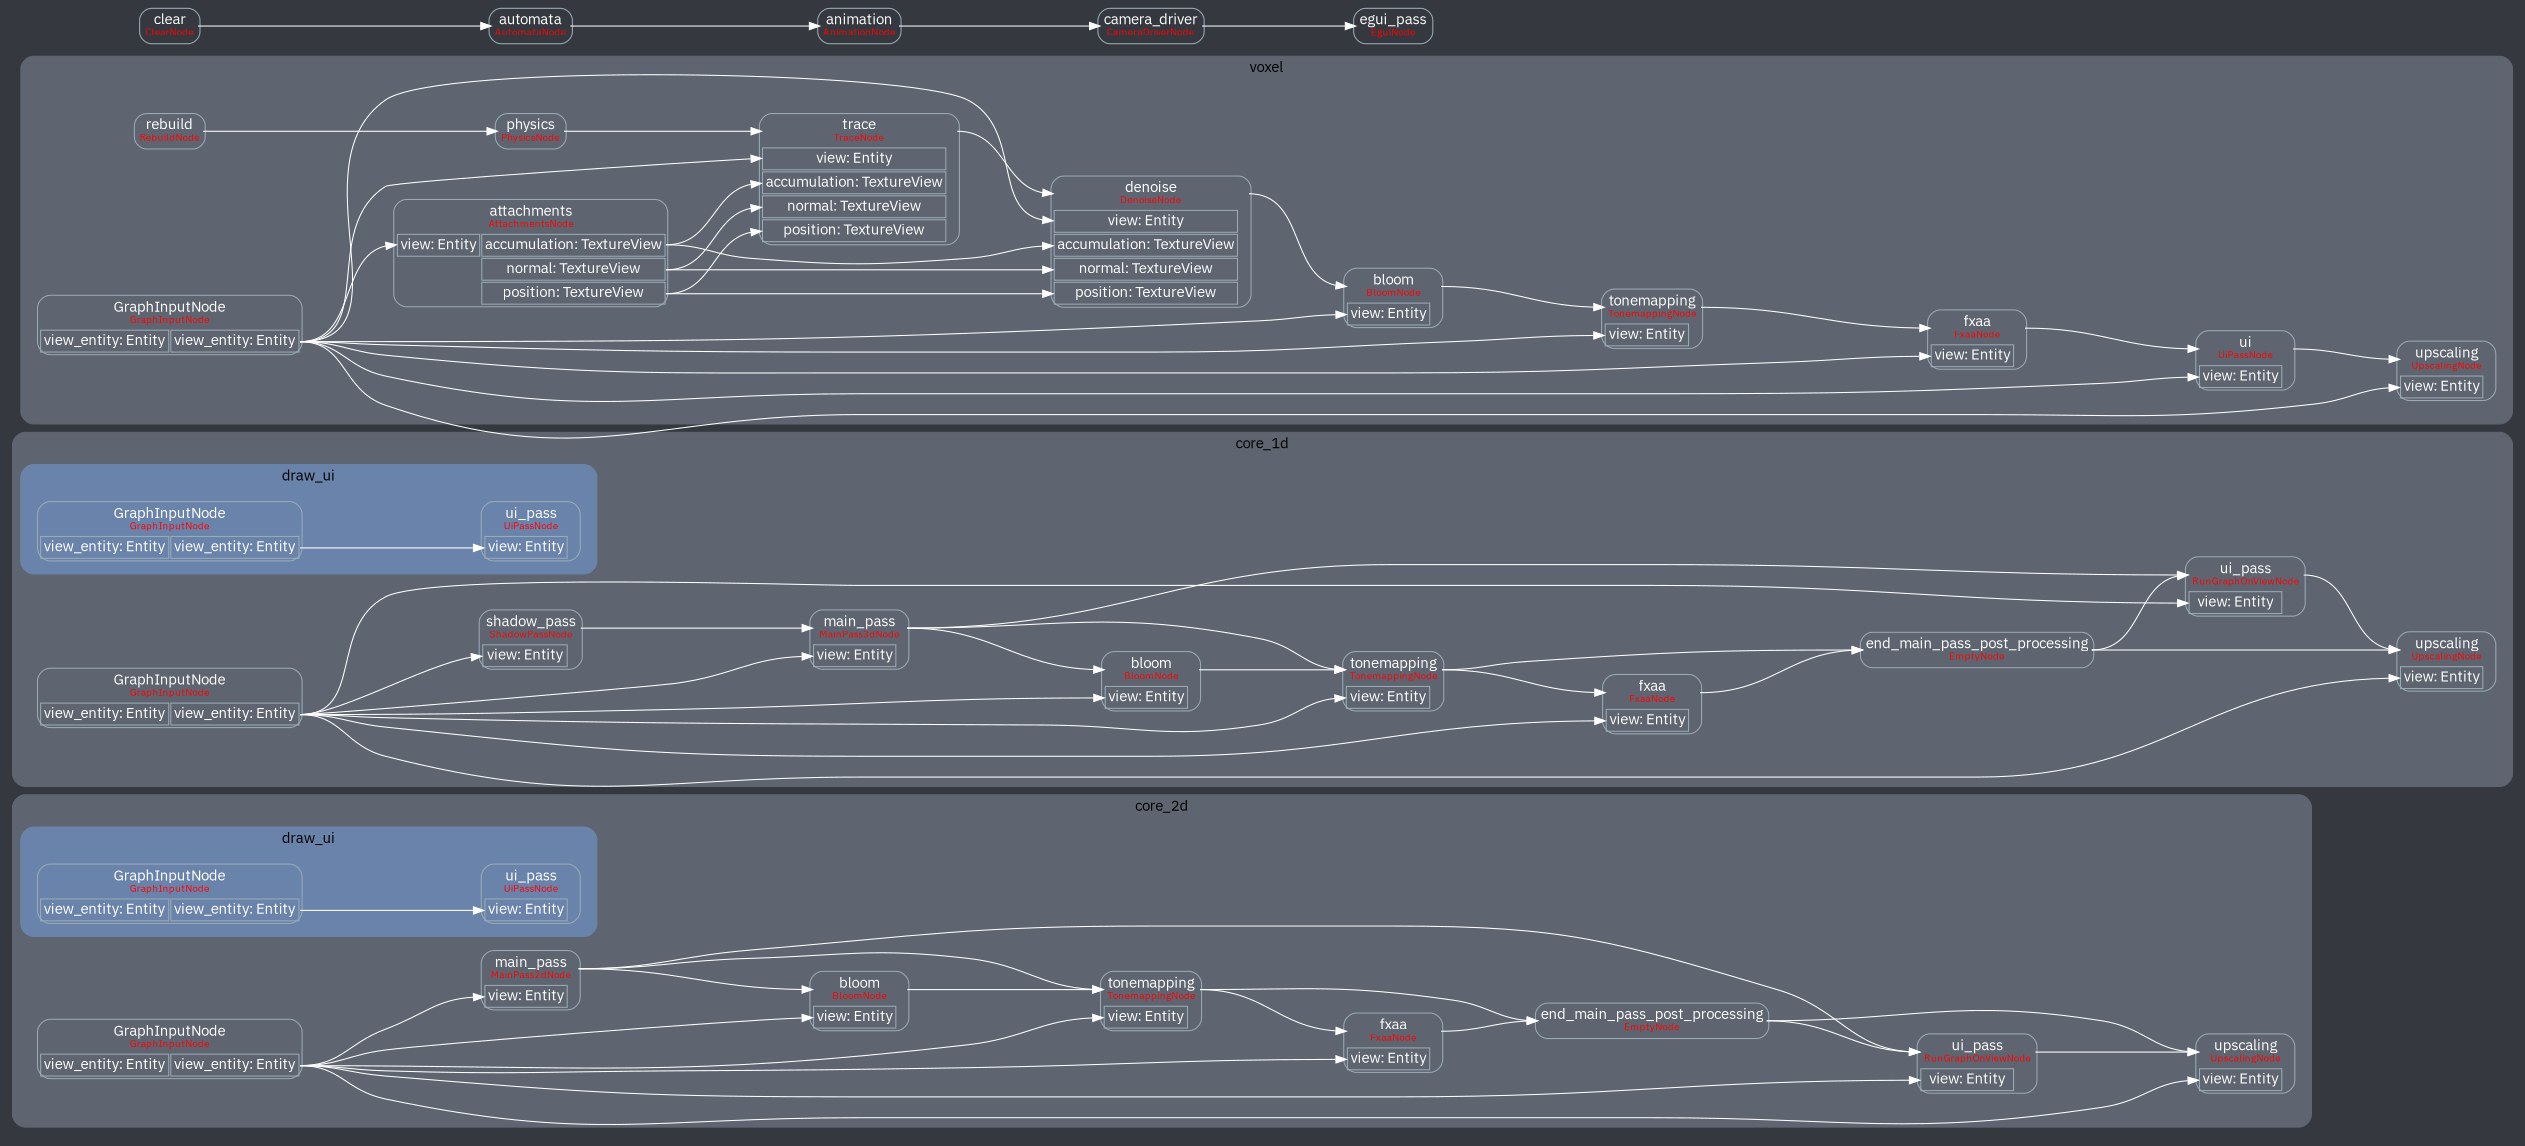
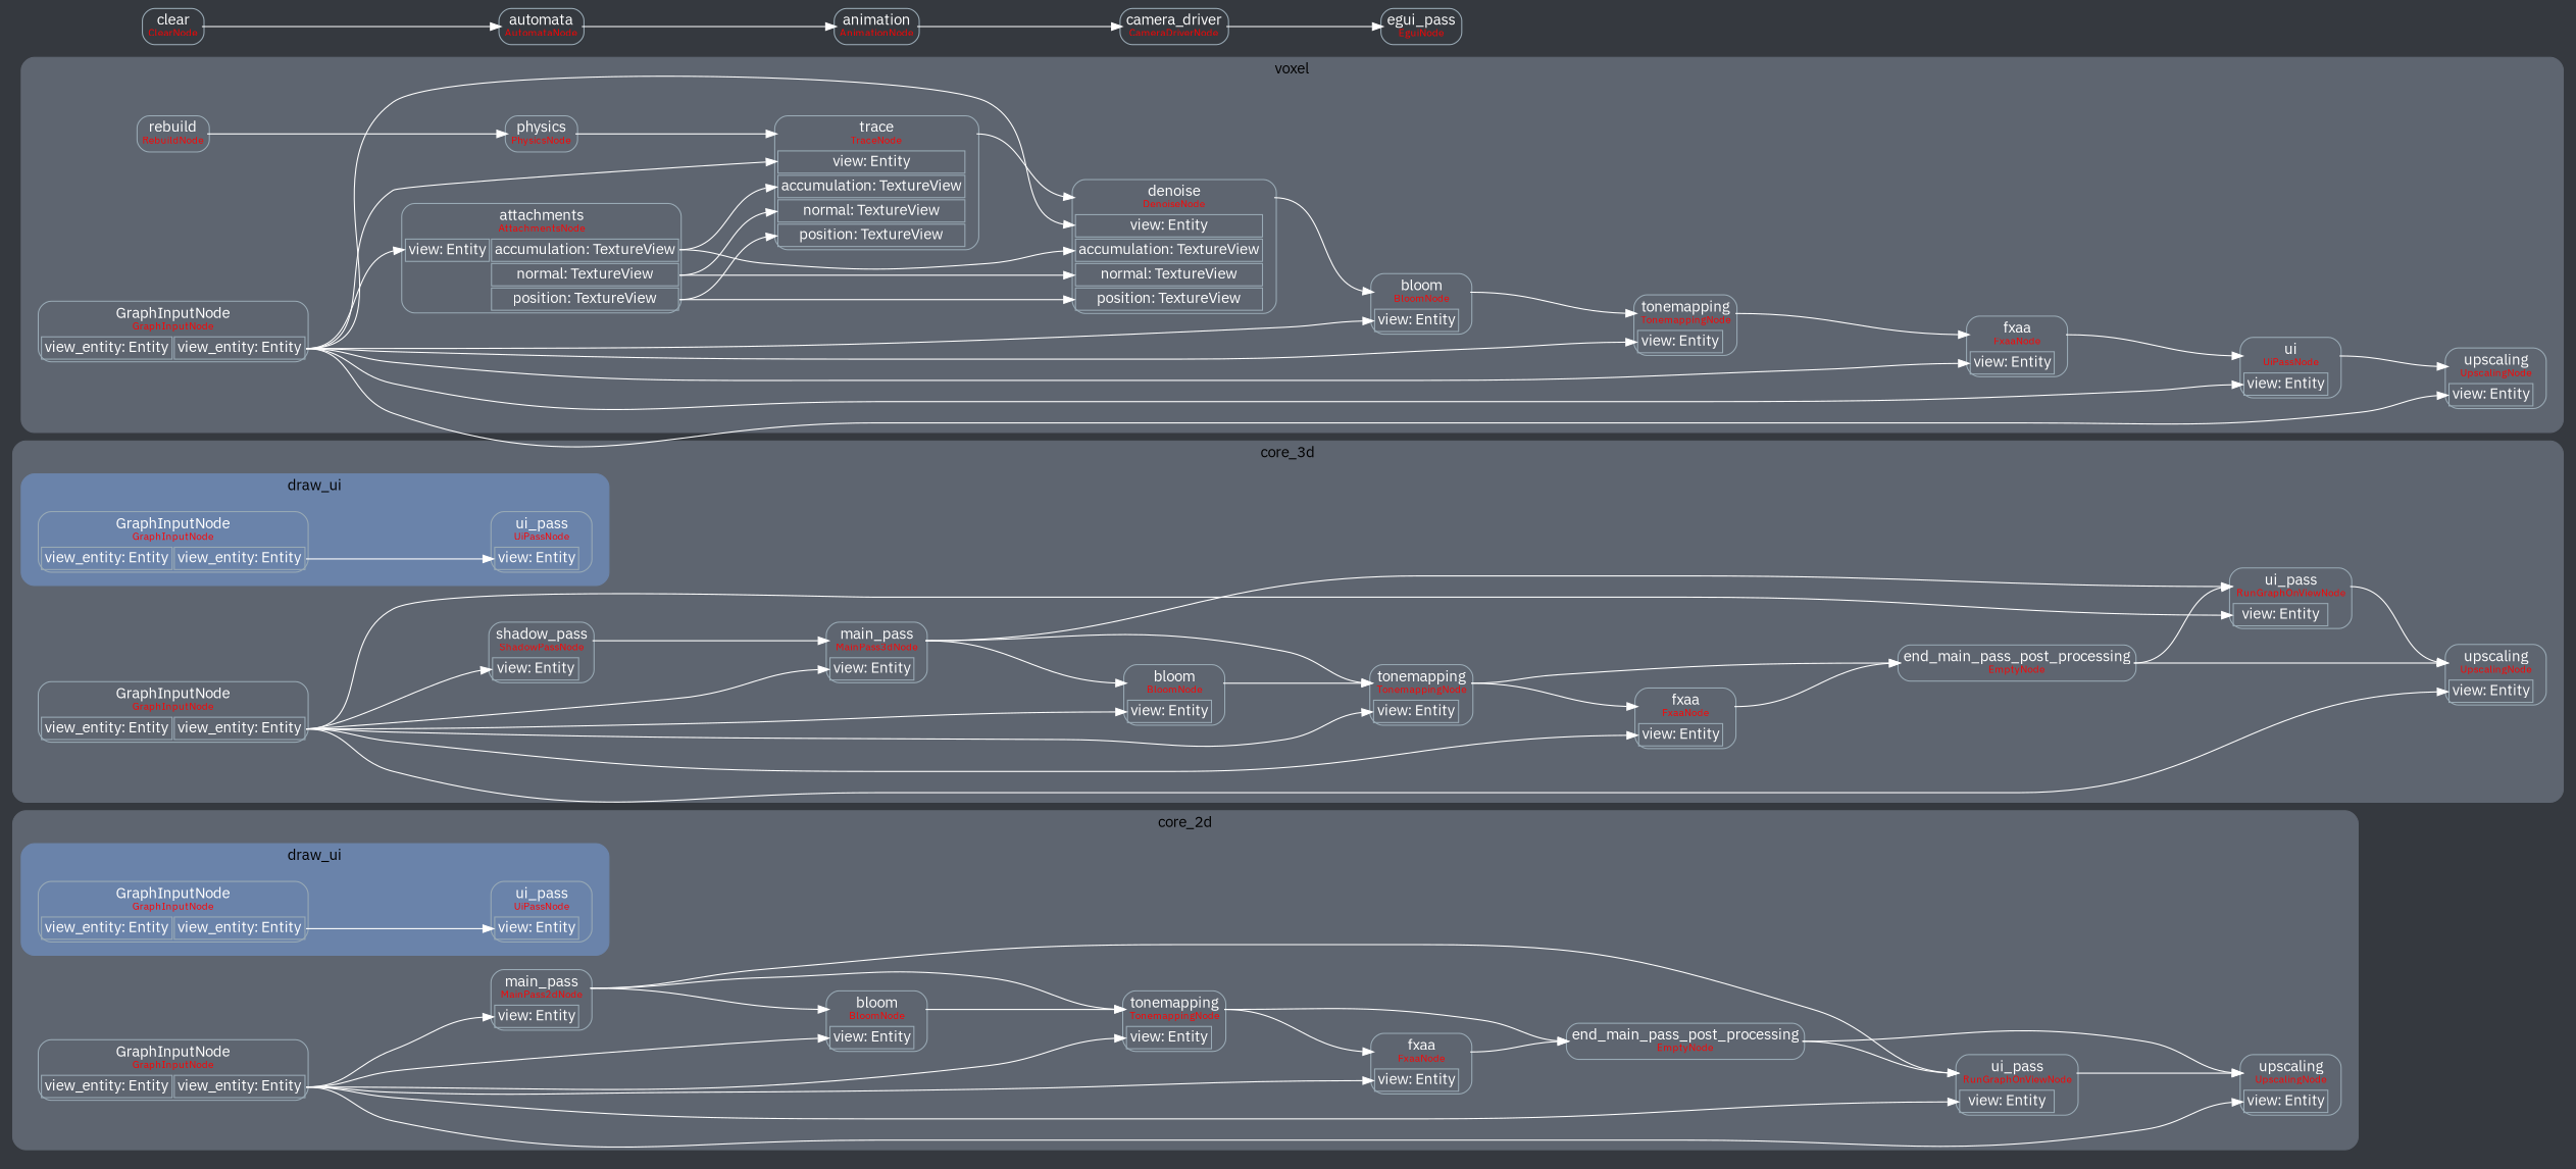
  digraph {
    bgcolor="#35393F"
    rankdir=LR
    ranksep=1.0
    fontname="IBM Plex Sans"
    node [color="#99aab5" fillcolor="#99aab5" fontcolor=white fontname="IBM Plex Sans" shape=plaintext]
    edge [color=white fontcolor=white fontname="IBM Plex Sans" headport="title:w" tailport="title:e"]
    n1 [label=<<TABLE STYLE="rounded"><TR><TD PORT="title" BORDER="0" COLSPAN="2">GraphInputNode<BR/><FONT COLOR="red" POINT-SIZE="10">GraphInputNode</FONT></TD></TR><TR><TD PORT="in-0">view_entity: Entity</TD><TD PORT="out-0">view_entity: Entity</TD></TR></TABLE>>]
    n2 [label=<<TABLE STYLE="rounded"><TR><TD PORT="title" BORDER="0" COLSPAN="2">ui_pass<BR/><FONT COLOR="red" POINT-SIZE="10">UiPassNode</FONT></TD></TR><TR><TD PORT="in-0">view: Entity</TD><TD BORDER="0">&nbsp;</TD></TR></TABLE>>]
    n3 [label=<<TABLE STYLE="rounded"><TR><TD PORT="title" BORDER="0" COLSPAN="2">bloom<BR/><FONT COLOR="red" POINT-SIZE="10">BloomNode</FONT></TD></TR><TR><TD PORT="in-0">view: Entity</TD><TD BORDER="0">&nbsp;</TD></TR></TABLE>>]
    n4 [label=<<TABLE STYLE="rounded"><TR><TD PORT="title" BORDER="0" COLSPAN="2">tonemapping<BR/><FONT COLOR="red" POINT-SIZE="10">TonemappingNode</FONT></TD></TR><TR><TD PORT="in-0">view: Entity</TD><TD BORDER="0">&nbsp;</TD></TR></TABLE>>]
    n5 [label=<<TABLE STYLE="rounded"><TR><TD PORT="title" BORDER="0" COLSPAN="2">main_pass<BR/><FONT COLOR="red" POINT-SIZE="10">MainPass2dNode</FONT></TD></TR><TR><TD PORT="in-0">view: Entity</TD><TD BORDER="0">&nbsp;</TD></TR></TABLE>>]
    n6 [label=<<TABLE STYLE="rounded"><TR><TD PORT="title" BORDER="0" COLSPAN="2">ui_pass<BR/><FONT COLOR="red" POINT-SIZE="10">RunGraphOnViewNode</FONT></TD></TR><TR><TD PORT="in-0">view: Entity</TD><TD BORDER="0">&nbsp;</TD></TR></TABLE>>]
    n7 [label=<<TABLE STYLE="rounded"><TR><TD PORT="title" BORDER="0" COLSPAN="2">fxaa<BR/><FONT COLOR="red" POINT-SIZE="10">FxaaNode</FONT></TD></TR><TR><TD PORT="in-0">view: Entity</TD><TD BORDER="0">&nbsp;</TD></TR></TABLE>>]
    n8 [label=<<TABLE STYLE="rounded"><TR><TD PORT="title" BORDER="0" COLSPAN="2">end_main_pass_post_processing<BR/><FONT COLOR="red" POINT-SIZE="10">EmptyNode</FONT></TD></TR></TABLE>>]
    n9 [label=<<TABLE STYLE="rounded"><TR><TD PORT="title" BORDER="0" COLSPAN="2">upscaling<BR/><FONT COLOR="red" POINT-SIZE="10">UpscalingNode</FONT></TD></TR><TR><TD PORT="in-0">view: Entity</TD><TD BORDER="0">&nbsp;</TD></TR></TABLE>>]
    n10 [label=<<TABLE STYLE="rounded"><TR><TD PORT="title" BORDER="0" COLSPAN="2">GraphInputNode<BR/><FONT COLOR="red" POINT-SIZE="10">GraphInputNode</FONT></TD></TR><TR><TD PORT="in-0">view_entity: Entity</TD><TD PORT="out-0">view_entity: Entity</TD></TR></TABLE>>]
    n11 [label=<<TABLE STYLE="rounded"><TR><TD PORT="title" BORDER="0" COLSPAN="2">GraphInputNode<BR/><FONT COLOR="red" POINT-SIZE="10">GraphInputNode</FONT></TD></TR><TR><TD PORT="in-0">view_entity: Entity</TD><TD PORT="out-0">view_entity: Entity</TD></TR></TABLE>>]
    n12 [label=<<TABLE STYLE="rounded"><TR><TD PORT="title" BORDER="0" COLSPAN="2">ui_pass<BR/><FONT COLOR="red" POINT-SIZE="10">UiPassNode</FONT></TD></TR><TR><TD PORT="in-0">view: Entity</TD><TD BORDER="0">&nbsp;</TD></TR></TABLE>>]
    n13 [label=<<TABLE STYLE="rounded"><TR><TD PORT="title" BORDER="0" COLSPAN="2">bloom<BR/><FONT COLOR="red" POINT-SIZE="10">BloomNode</FONT></TD></TR><TR><TD PORT="in-0">view: Entity</TD><TD BORDER="0">&nbsp;</TD></TR></TABLE>>]
    n14 [label=<<TABLE STYLE="rounded"><TR><TD PORT="title" BORDER="0" COLSPAN="2">tonemapping<BR/><FONT COLOR="red" POINT-SIZE="10">TonemappingNode</FONT></TD></TR><TR><TD PORT="in-0">view: Entity</TD><TD BORDER="0">&nbsp;</TD></TR></TABLE>>]
    n15 [label=<<TABLE STYLE="rounded"><TR><TD PORT="title" BORDER="0" COLSPAN="2">main_pass<BR/><FONT COLOR="red" POINT-SIZE="10">MainPass3dNode</FONT></TD></TR><TR><TD PORT="in-0">view: Entity</TD><TD BORDER="0">&nbsp;</TD></TR></TABLE>>]
    n16 [label=<<TABLE STYLE="rounded"><TR><TD PORT="title" BORDER="0" COLSPAN="2">ui_pass<BR/><FONT COLOR="red" POINT-SIZE="10">RunGraphOnViewNode</FONT></TD></TR><TR><TD PORT="in-0">view: Entity</TD><TD BORDER="0">&nbsp;</TD></TR></TABLE>>]
    n17 [label=<<TABLE STYLE="rounded"><TR><TD PORT="title" BORDER="0" COLSPAN="2">fxaa<BR/><FONT COLOR="red" POINT-SIZE="10">FxaaNode</FONT></TD></TR><TR><TD PORT="in-0">view: Entity</TD><TD BORDER="0">&nbsp;</TD></TR></TABLE>>]
    n18 [label=<<TABLE STYLE="rounded"><TR><TD PORT="title" BORDER="0" COLSPAN="2">end_main_pass_post_processing<BR/><FONT COLOR="red" POINT-SIZE="10">EmptyNode</FONT></TD></TR></TABLE>>]
    n19 [label=<<TABLE STYLE="rounded"><TR><TD PORT="title" BORDER="0" COLSPAN="2">upscaling<BR/><FONT COLOR="red" POINT-SIZE="10">UpscalingNode</FONT></TD></TR><TR><TD PORT="in-0">view: Entity</TD><TD BORDER="0">&nbsp;</TD></TR></TABLE>>]
    n20 [label=<<TABLE STYLE="rounded"><TR><TD PORT="title" BORDER="0" COLSPAN="2">shadow_pass<BR/><FONT COLOR="red" POINT-SIZE="10">ShadowPassNode</FONT></TD></TR><TR><TD PORT="in-0">view: Entity</TD><TD BORDER="0">&nbsp;</TD></TR></TABLE>>]
    n21 [label=<<TABLE STYLE="rounded"><TR><TD PORT="title" BORDER="0" COLSPAN="2">GraphInputNode<BR/><FONT COLOR="red" POINT-SIZE="10">GraphInputNode</FONT></TD></TR><TR><TD PORT="in-0">view_entity: Entity</TD><TD PORT="out-0">view_entity: Entity</TD></TR></TABLE>>]
    n22 [label=<<TABLE STYLE="rounded"><TR><TD PORT="title" BORDER="0" COLSPAN="2">bloom<BR/><FONT COLOR="red" POINT-SIZE="10">BloomNode</FONT></TD></TR><TR><TD PORT="in-0">view: Entity</TD><TD BORDER="0">&nbsp;</TD></TR></TABLE>>]
    n23 [label=<<TABLE STYLE="rounded"><TR><TD PORT="title" BORDER="0" COLSPAN="2">tonemapping<BR/><FONT COLOR="red" POINT-SIZE="10">TonemappingNode</FONT></TD></TR><TR><TD PORT="in-0">view: Entity</TD><TD BORDER="0">&nbsp;</TD></TR></TABLE>>]
    n24 [label=<<TABLE STYLE="rounded"><TR><TD PORT="title" BORDER="0" COLSPAN="2">fxaa<BR/><FONT COLOR="red" POINT-SIZE="10">FxaaNode</FONT></TD></TR><TR><TD PORT="in-0">view: Entity</TD><TD BORDER="0">&nbsp;</TD></TR></TABLE>>]
    n25 [label=<<TABLE STYLE="rounded"><TR><TD PORT="title" BORDER="0" COLSPAN="2">ui<BR/><FONT COLOR="red" POINT-SIZE="10">UiPassNode</FONT></TD></TR><TR><TD PORT="in-0">view: Entity</TD><TD BORDER="0">&nbsp;</TD></TR></TABLE>>]
    n26 [label=<<TABLE STYLE="rounded"><TR><TD PORT="title" BORDER="0" COLSPAN="2">upscaling<BR/><FONT COLOR="red" POINT-SIZE="10">UpscalingNode</FONT></TD></TR><TR><TD PORT="in-0">view: Entity</TD><TD BORDER="0">&nbsp;</TD></TR></TABLE>>]
    n27 [label=<<TABLE STYLE="rounded"><TR><TD PORT="title" BORDER="0" COLSPAN="2">GraphInputNode<BR/><FONT COLOR="red" POINT-SIZE="10">GraphInputNode</FONT></TD></TR><TR><TD PORT="in-0">view_entity: Entity</TD><TD PORT="out-0">view_entity: Entity</TD></TR></TABLE>>]
    n28 [label=<<TABLE STYLE="rounded"><TR><TD PORT="title" BORDER="0" COLSPAN="2">attachments<BR/><FONT COLOR="red" POINT-SIZE="10">AttachmentsNode</FONT></TD></TR><TR><TD PORT="in-0">view: Entity</TD><TD PORT="out-0">accumulation: TextureView</TD></TR><TR><TD BORDER="0">&nbsp;</TD><TD PORT="out-1">normal: TextureView</TD></TR><TR><TD BORDER="0">&nbsp;</TD><TD PORT="out-2">position: TextureView</TD></TR></TABLE>>]
    n29 [label=<<TABLE STYLE="rounded"><TR><TD PORT="title" BORDER="0" COLSPAN="2">denoise<BR/><FONT COLOR="red" POINT-SIZE="10">DenoiseNode</FONT></TD></TR><TR><TD PORT="in-0">view: Entity</TD><TD BORDER="0">&nbsp;</TD></TR><TR><TD PORT="in-1">accumulation: TextureView</TD><TD BORDER="0">&nbsp;</TD></TR><TR><TD PORT="in-2">normal: TextureView</TD><TD BORDER="0">&nbsp;</TD></TR><TR><TD PORT="in-3">position: TextureView</TD><TD BORDER="0">&nbsp;</TD></TR></TABLE>>]
    n30 [label=<<TABLE STYLE="rounded"><TR><TD PORT="title" BORDER="0" COLSPAN="2">trace<BR/><FONT COLOR="red" POINT-SIZE="10">TraceNode</FONT></TD></TR><TR><TD PORT="in-0">view: Entity</TD><TD BORDER="0">&nbsp;</TD></TR><TR><TD PORT="in-1">accumulation: TextureView</TD><TD BORDER="0">&nbsp;</TD></TR><TR><TD PORT="in-2">normal: TextureView</TD><TD BORDER="0">&nbsp;</TD></TR><TR><TD PORT="in-3">position: TextureView</TD><TD BORDER="0">&nbsp;</TD></TR></TABLE>>]
    n31 [label=<<TABLE STYLE="rounded"><TR><TD PORT="title" BORDER="0" COLSPAN="2">physics<BR/><FONT COLOR="red" POINT-SIZE="10">PhysicsNode</FONT></TD></TR></TABLE>>]
    n32 [label=<<TABLE STYLE="rounded"><TR><TD PORT="title" BORDER="0" COLSPAN="2">rebuild<BR/><FONT COLOR="red" POINT-SIZE="10">RebuildNode</FONT></TD></TR></TABLE>>]
    n33 [label=<<TABLE STYLE="rounded"><TR><TD PORT="title" BORDER="0" COLSPAN="2">egui_pass<BR/><FONT COLOR="red" POINT-SIZE="10">EguiNode</FONT></TD></TR></TABLE>>]
    n34 [label=<<TABLE STYLE="rounded"><TR><TD PORT="title" BORDER="0" COLSPAN="2">camera_driver<BR/><FONT COLOR="red" POINT-SIZE="10">CameraDriverNode</FONT></TD></TR></TABLE>>]
    n35 [label=<<TABLE STYLE="rounded"><TR><TD PORT="title" BORDER="0" COLSPAN="2">animation<BR/><FONT COLOR="red" POINT-SIZE="10">AnimationNode</FONT></TD></TR></TABLE>>]
    n36 [label=<<TABLE STYLE="rounded"><TR><TD PORT="title" BORDER="0" COLSPAN="2">automata<BR/><FONT COLOR="red" POINT-SIZE="10">AutomataNode</FONT></TD></TR></TABLE>>]
    n37 [label=<<TABLE STYLE="rounded"><TR><TD PORT="title" BORDER="0" COLSPAN="2">clear<BR/><FONT COLOR="red" POINT-SIZE="10">ClearNode</FONT></TD></TR></TABLE>>]
    subgraph cluster_1 {
      color="#5e6570"
      fontcolor=black
      label=core_2d
      style="rounded,filled"
      n3
      n4
      n5
      n6
      n7
      n8
      n9
      n10
      subgraph cluster_2 {
        color="#6a83aa"
        fontcolor=black
        label=draw_ui
        style="rounded,filled"
        n1
        n2
      }
    }
    subgraph cluster_3 {
      color="#5e6570"
      fontcolor=black
-     label=core_1d
+     label=core_3d
      style="rounded,filled"
      n13
      n14
      n15
      n16
      n17
      n18
      n19
      n20
      n21
      subgraph cluster_4 {
        color="#6a83aa"
        fontcolor=black
        label=draw_ui
        style="rounded,filled"
        n11
        n12
      }
    }
    subgraph cluster_5 {
      color="#5e6570"
      fontcolor=black
      label=voxel
      style="rounded,filled"
      n22
      n23
      n24
      n25
      n26
      n27
      n28
      n29
      n30
      n31
      n32
    }
    n1 -> n2 [headport="in-0:w" tailport="out-0:e"]
    n3 -> n4
    n4 -> n7
    n4 -> n8
    n5 -> n3
    n5 -> n4
    n5 -> n6
    n6 -> n9
    n7 -> n8
    n8 -> n6
    n8 -> n9
    n10 -> n3 [headport="in-0:w" tailport="out-0:e"]
    n10 -> n4 [headport="in-0:w" tailport="out-0:e"]
    n10 -> n5 [headport="in-0:w" tailport="out-0:e"]
    n10 -> n6 [headport="in-0:w" tailport="out-0:e"]
    n10 -> n7 [headport="in-0:w" tailport="out-0:e"]
    n10 -> n9 [headport="in-0:w" tailport="out-0:e"]
    n11 -> n12 [headport="in-0:w" tailport="out-0:e"]
    n13 -> n14
    n14 -> n17
    n14 -> n18
    n15 -> n13
    n15 -> n14
    n15 -> n16
    n16 -> n19
    n17 -> n18
    n18 -> n16
    n18 -> n19
    n20 -> n15
    n21 -> n13 [headport="in-0:w" tailport="out-0:e"]
    n21 -> n14 [headport="in-0:w" tailport="out-0:e"]
    n21 -> n15 [headport="in-0:w" tailport="out-0:e"]
    n21 -> n16 [headport="in-0:w" tailport="out-0:e"]
    n21 -> n17 [headport="in-0:w" tailport="out-0:e"]
    n21 -> n19 [headport="in-0:w" tailport="out-0:e"]
    n21 -> n20 [headport="in-0:w" tailport="out-0:e"]
    n22 -> n23
    n23 -> n24
    n24 -> n25
    n25 -> n26
    n27 -> n22 [headport="in-0:w" tailport="out-0:e"]
    n27 -> n23 [headport="in-0:w" tailport="out-0:e"]
    n27 -> n24 [headport="in-0:w" tailport="out-0:e"]
    n27 -> n25 [headport="in-0:w" tailport="out-0:e"]
    n27 -> n26 [headport="in-0:w" tailport="out-0:e"]
    n27 -> n28 [headport="in-0:w" tailport="out-0:e"]
    n27 -> n29 [headport="in-0:w" tailport="out-0:e"]
    n27 -> n30 [headport="in-0:w" tailport="out-0:e"]
    n28 -> n29 [headport="in-1:w" tailport="out-0:e"]
    n28 -> n29 [headport="in-2:w" tailport="out-1:e"]
    n28 -> n29 [headport="in-3:w" tailport="out-2:e"]
    n28 -> n30 [headport="in-1:w" tailport="out-0:e"]
    n28 -> n30 [headport="in-2:w" tailport="out-1:e"]
    n28 -> n30 [headport="in-3:w" tailport="out-2:e"]
    n29 -> n22
    n30 -> n29
    n31 -> n30
    n32 -> n31
    n34 -> n33
    n35 -> n34
    n36 -> n35
    n37 -> n36
  }
